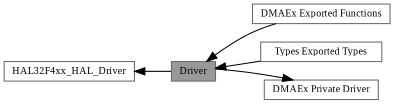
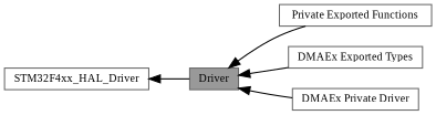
  digraph {
    fontname="Liberation Serif"
    rankdir=LR
    node [color=grey40 fillcolor=white fontname="Liberation Serif" fontsize=10 shape=box style=filled]
    edge [dir=back fontname="Liberation Serif" fontsize=10 labelfontname=Helvetica labelfontsize=10 shape=plaintext style=solid]
    n1 [color=gray40 fillcolor=grey60 fontcolor=black height=0.2 label=Driver width=0.4]
-   n2 [height=0.2 label="DMAEx Exported Functions" width=0.4]
-   n3 [height=0.2 label="Types Exported Types" width=0.4]
+   n2 [height=0.2 label="Private Exported Functions" width=0.4]
+   n3 [height=0.2 label="DMAEx Exported Types" width=0.4]
    n4 [height=0.2 label="DMAEx Private Driver" width=0.4]
-   n5 [height=0.2 label=HAL32F4xx_HAL_Driver width=0.4]
+   n5 [height=0.2 label=STM32F4xx_HAL_Driver width=0.4]
    n1 -> n2
    n1 -> n3
-   n4 -> n1
+   n1 -> n4
    n5 -> n1
  }
